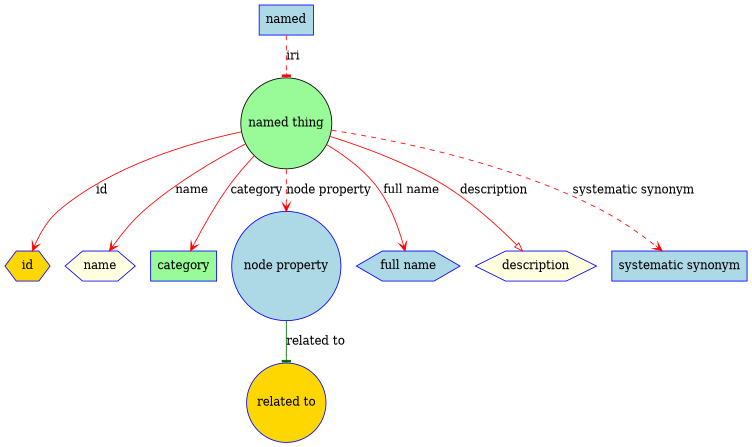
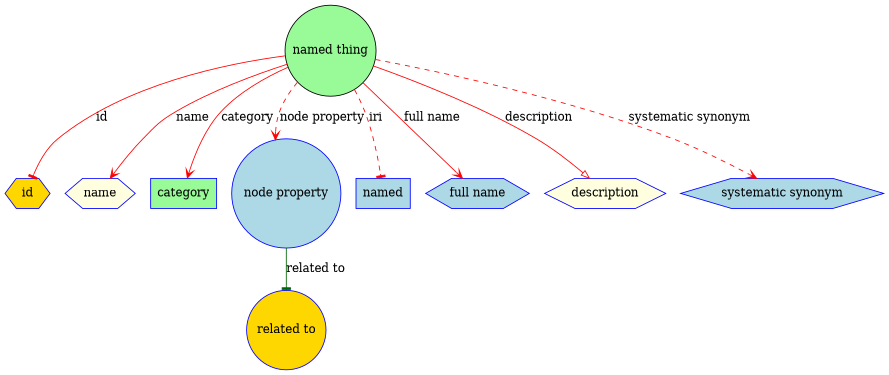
  digraph {
    node [fillcolor=lightblue shape=hexagon style=filled color=blue]
    edge [arrowhead=vee color=red style=solid]
    n1 [fillcolor=palegreen height=0.5 label="named thing" shape=circle width=1.5019 color=""]
    id [fillcolor=gold height=0.5 width=0.75]
    name [fillcolor=lightyellow height=0.5 width=0.75]
    category [fillcolor=palegreen height=0.5 shape=box width=0.75]
    "node property" [height=0.5 shape=circle width=0.75]
    n6 [height=0.5 label=named shape=box width=0.75]
    "full name" [height=0.5 width=0.75]
    description [fillcolor=lightyellow height=0.5 width=0.75]
-   "systematic synonym" [height=0.5 shape=box width=0.75]
+   "systematic synonym" [height=0.5 width=0.75]
    "related to" [fillcolor=gold height=0.5 shape=circle width=0.75]
-   n1 -> id [label=id]
+   n1 -> id [arrowhead=tee label=id]
    n1 -> name [label=name]
    n1 -> category [label=category]
    n1 -> "node property" [label="node property" style=dashed]
-   n6 -> n1 [arrowhead=tee label=iri style=dashed]
+   n1 -> n6 [arrowhead=tee label=iri style=dashed]
    n1 -> "full name" [label="full name"]
    n1 -> description [arrowhead=onormal label=description]
    n1 -> "systematic synonym" [label="systematic synonym" style=dashed]
    "node property" -> "related to" [arrowhead=tee color=darkgreen label="related to"]
  }
